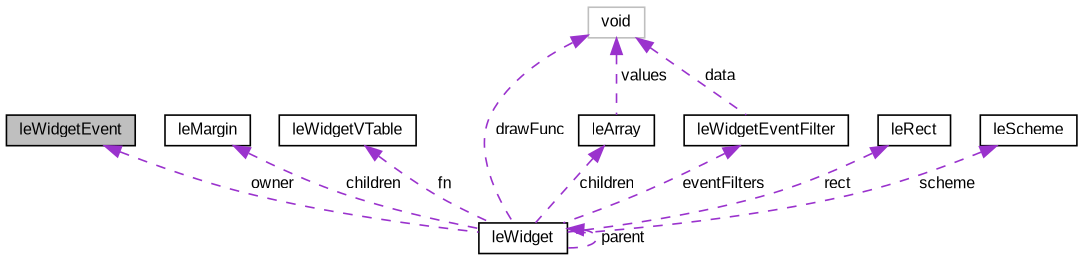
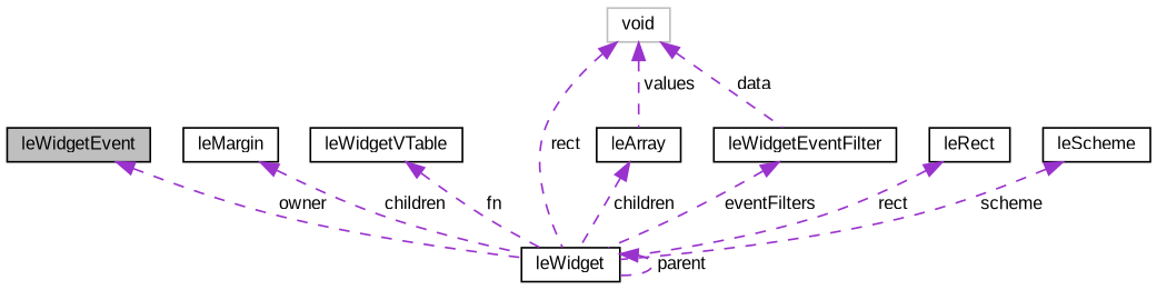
  digraph {
    fontname="Liberation Sans"
    node [color=black fillcolor=white fontname="Liberation Sans" fontsize=10 shape=record style=filled]
    edge [color=darkorchid3 dir=back fontname="Liberation Sans" fontsize=10 labelfontname=Helvetica labelfontsize=10 style=dashed]
    n1 [fillcolor=grey75 fontcolor=black height=0.2 label=leWidgetEvent width=0.4]
    n2 [height=0.2 label=leWidget width=0.4]
    n3 [height=0.2 label=leMargin width=0.4]
    n4 [height=0.2 label=leWidgetVTable width=0.4]
    n5 [color=grey75 height=0.2 label=void width=0.4]
    n6 [height=0.2 label=leArray width=0.4]
    n7 [height=0.2 label=leWidgetEventFilter width=0.4]
    n8 [height=0.2 label=leRect width=0.4]
    n9 [height=0.2 label=leScheme width=0.4]
    n1 -> n2 [label=" owner"]
    n2 -> n2 [label=" parent"]
    n3 -> n2 [label=" children"]
    n4 -> n2 [label=" fn"]
-   n5 -> n2 [label=" drawFunc"]
+   n5 -> n2 [label=" rect"]
    n5 -> n6 [label=" values"]
    n5 -> n7 [label=" data"]
    n6 -> n2 [label=" children"]
    n7 -> n2 [label=" eventFilters"]
    n8 -> n2 [label=" rect"]
    n9 -> n2 [label=" scheme"]
  }
